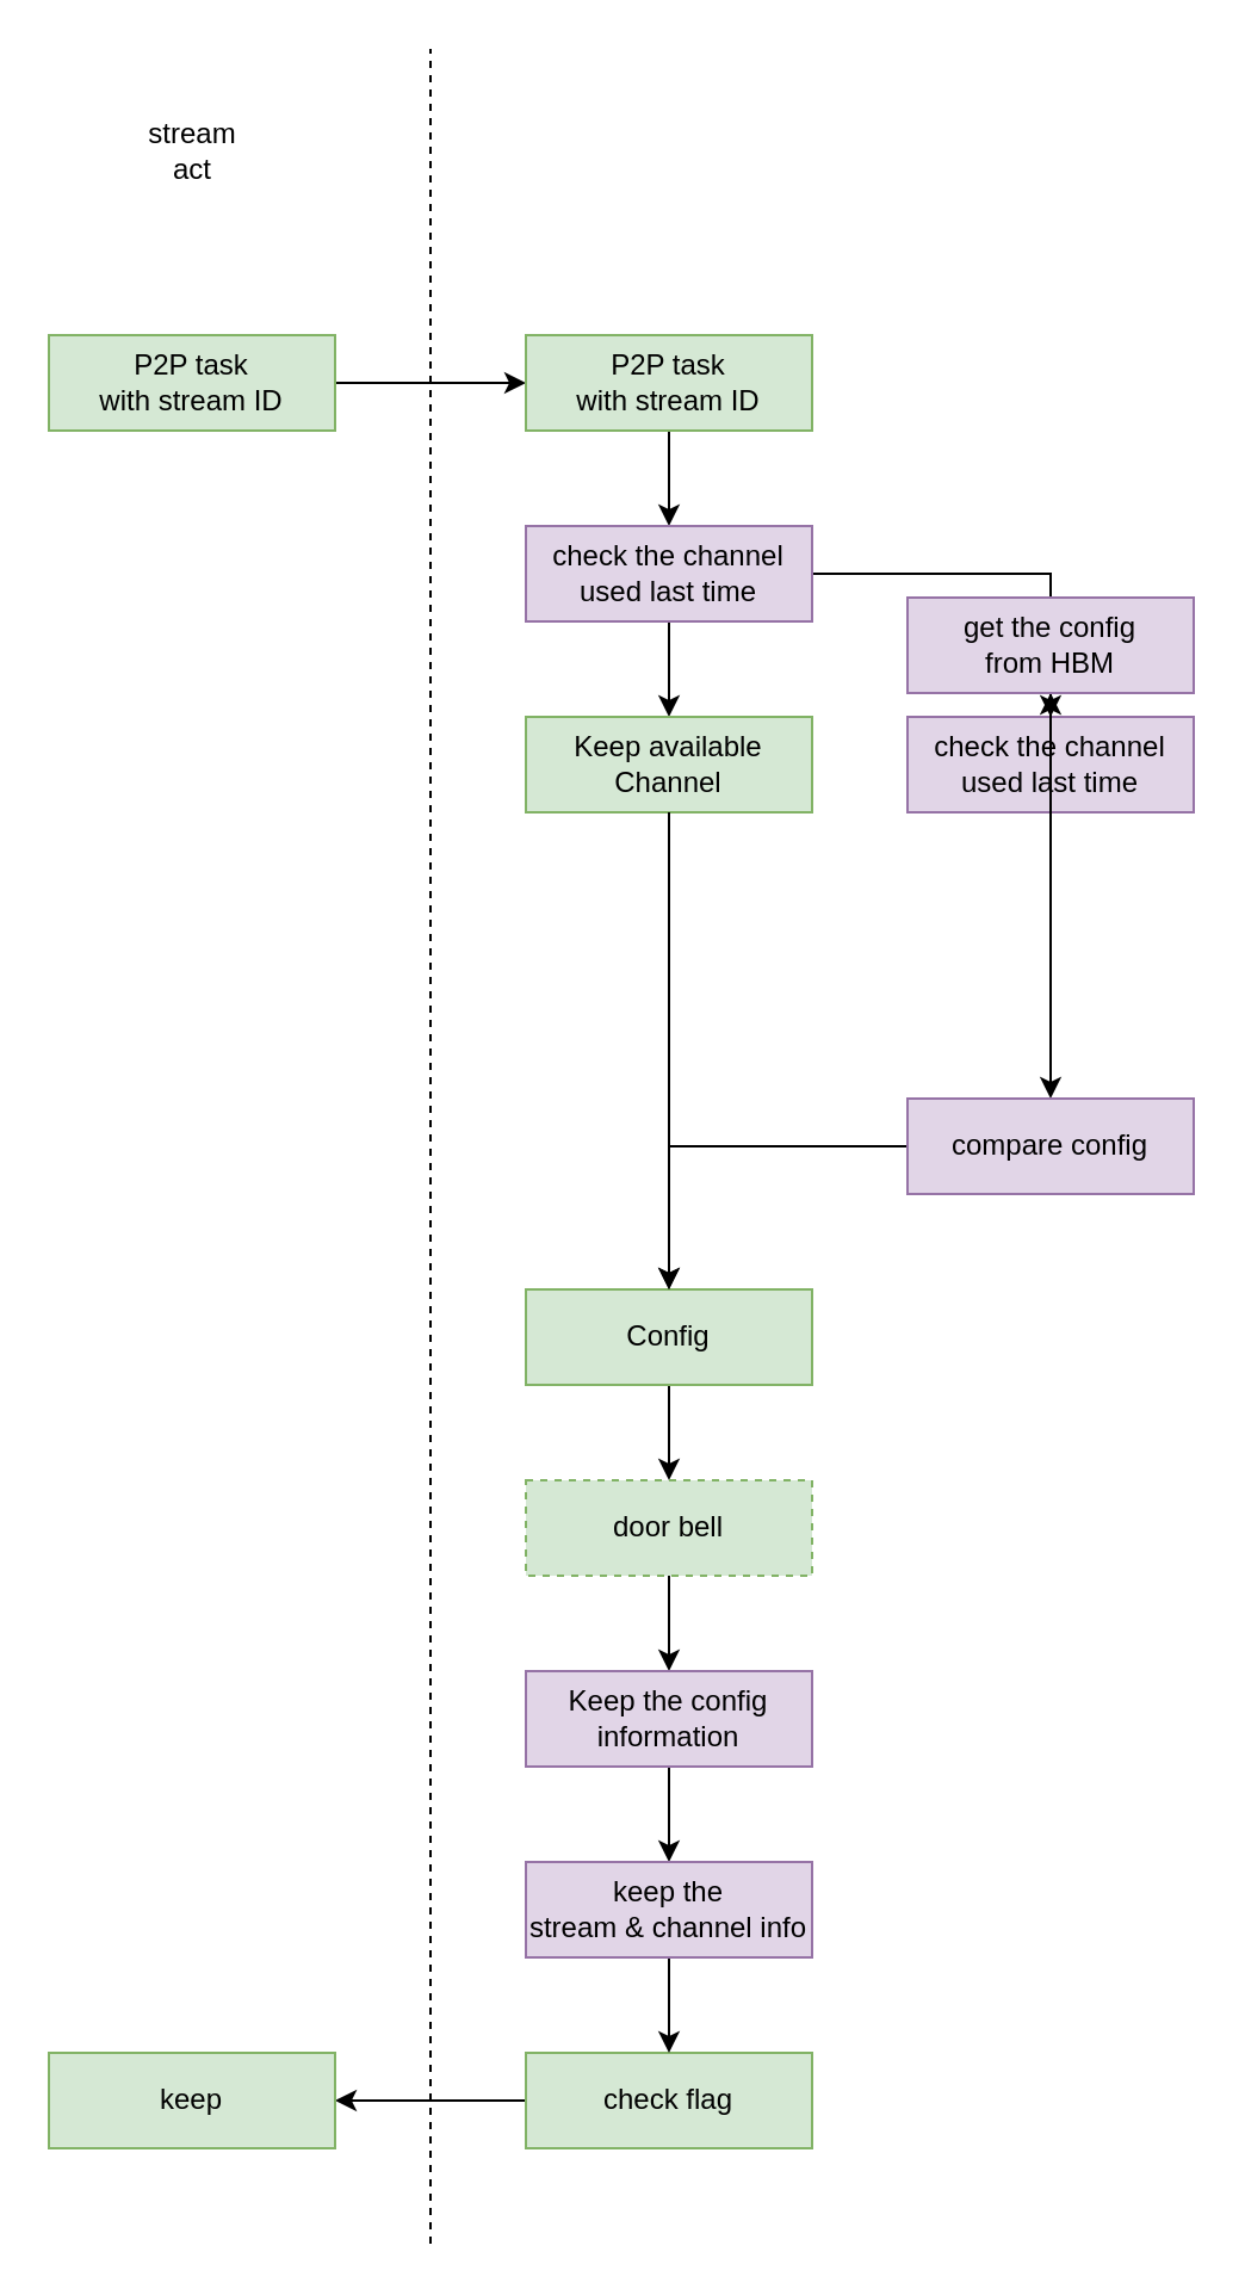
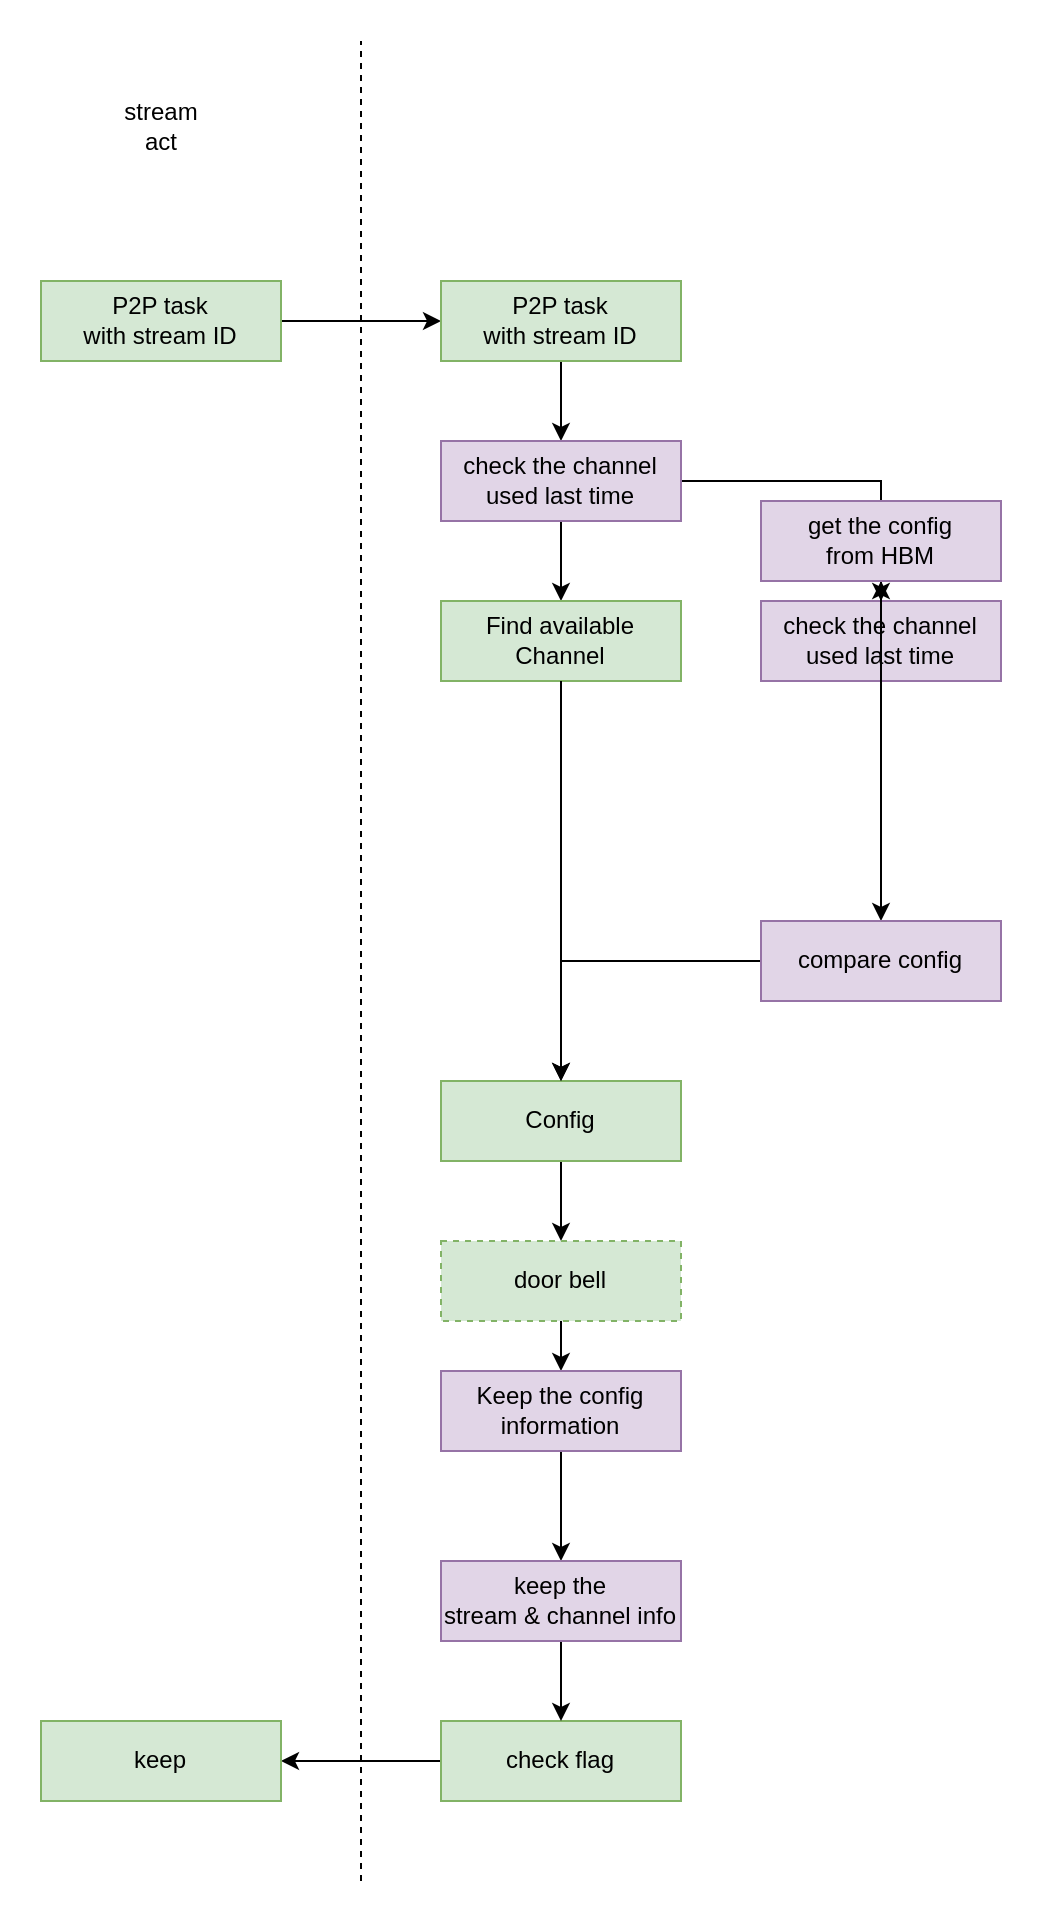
  <mxCell id="0" />
  <mxCell id="1" parent="0" />
  <mxCell id="2" value="" style="edgeStyle=orthogonalEdgeStyle;rounded=0;orthogonalLoop=1;jettySize=auto;html=1;" edge="1" parent="1" source="3" target="6"><mxGeometry relative="1" as="geometry" /></mxCell>
  <mxCell id="3" value="P2P task&lt;br&gt;with stream ID" style="rounded=0;whiteSpace=wrap;html=1;fillColor=#d5e8d4;strokeColor=#82b366;" vertex="1" parent="1"><mxGeometry x="20" y="140" width="120" height="40" as="geometry" /></mxCell>
  <mxCell id="4" value="" style="endArrow=none;dashed=1;html=1;rounded=0;" edge="1" parent="1"><mxGeometry width="50" height="50" relative="1" as="geometry"><mxPoint x="180" y="940" as="sourcePoint" /><mxPoint x="180" y="20" as="targetPoint" /></mxGeometry></mxCell>
  <mxCell id="5" value="" style="edgeStyle=orthogonalEdgeStyle;rounded=0;orthogonalLoop=1;jettySize=auto;html=1;" edge="1" parent="1" source="6" target="9"><mxGeometry relative="1" as="geometry" /></mxCell>
  <mxCell id="6" value="P2P task&lt;br&gt;with stream ID" style="rounded=0;whiteSpace=wrap;html=1;fillColor=#d5e8d4;strokeColor=#82b366;" vertex="1" parent="1"><mxGeometry x="220" y="140" width="120" height="40" as="geometry" /></mxCell>
  <mxCell id="7" value="" style="edgeStyle=orthogonalEdgeStyle;rounded=0;orthogonalLoop=1;jettySize=auto;html=1;" edge="1" parent="1" source="9" target="10"><mxGeometry relative="1" as="geometry" /></mxCell>
  <mxCell id="8" value="" style="edgeStyle=orthogonalEdgeStyle;rounded=0;orthogonalLoop=1;jettySize=auto;html=1;" edge="1" parent="1" source="9" target="12"><mxGeometry relative="1" as="geometry" /></mxCell>
  <mxCell id="9" value="check the channel&lt;br&gt;used last time" style="rounded=0;whiteSpace=wrap;html=1;fillColor=#e1d5e7;strokeColor=#9673a6;" vertex="1" parent="1"><mxGeometry x="220" y="220" width="120" height="40" as="geometry" /></mxCell>
- <mxCell id="10" value="Keep available Channel" style="rounded=0;whiteSpace=wrap;html=1;fillColor=#d5e8d4;strokeColor=#82b366;" vertex="1" parent="1"><mxGeometry x="220" y="300" width="120" height="40" as="geometry" /></mxCell>
+ <mxCell id="10" value="Find available Channel" style="rounded=0;whiteSpace=wrap;html=1;fillColor=#d5e8d4;strokeColor=#82b366;" vertex="1" parent="1"><mxGeometry x="220" y="300" width="120" height="40" as="geometry" /></mxCell>
  <mxCell id="11" value="" style="edgeStyle=orthogonalEdgeStyle;rounded=0;orthogonalLoop=1;jettySize=auto;html=1;" edge="1" parent="1" source="12" target="14"><mxGeometry relative="1" as="geometry" /></mxCell>
  <mxCell id="12" value="check the channel&lt;br&gt;used last time" style="rounded=0;whiteSpace=wrap;html=1;fillColor=#e1d5e7;strokeColor=#9673a6;" vertex="1" parent="1"><mxGeometry x="380" y="300" width="120" height="40" as="geometry" /></mxCell>
  <mxCell id="13" value="" style="edgeStyle=orthogonalEdgeStyle;rounded=0;orthogonalLoop=1;jettySize=auto;html=1;" edge="1" parent="1" source="14" target="18"><mxGeometry relative="1" as="geometry" /></mxCell>
  <mxCell id="14" value="get the config &lt;br&gt;from HBM" style="rounded=0;whiteSpace=wrap;html=1;fillColor=#e1d5e7;strokeColor=#9673a6;" vertex="1" parent="1"><mxGeometry x="380" y="250" width="120" height="40" as="geometry" /></mxCell>
  <mxCell id="15" value="" style="edgeStyle=orthogonalEdgeStyle;rounded=0;orthogonalLoop=1;jettySize=auto;html=1;" edge="1" parent="1" source="16" target="21"><mxGeometry relative="1" as="geometry" /></mxCell>
  <mxCell id="16" value="Config" style="rounded=0;whiteSpace=wrap;html=1;fillColor=#d5e8d4;strokeColor=#82b366;" vertex="1" parent="1"><mxGeometry x="220" y="540" width="120" height="40" as="geometry" /></mxCell>
  <mxCell id="17" value="" style="edgeStyle=orthogonalEdgeStyle;rounded=0;orthogonalLoop=1;jettySize=auto;html=1;" edge="1" parent="1" source="18" target="16"><mxGeometry relative="1" as="geometry" /></mxCell>
  <mxCell id="18" value="compare config" style="rounded=0;whiteSpace=wrap;html=1;fillColor=#e1d5e7;strokeColor=#9673a6;" vertex="1" parent="1"><mxGeometry x="380" y="460" width="120" height="40" as="geometry" /></mxCell>
  <mxCell id="19" value="" style="edgeStyle=orthogonalEdgeStyle;rounded=0;orthogonalLoop=1;jettySize=auto;html=1;exitX=0.5;exitY=1;exitDx=0;exitDy=0;entryX=0.5;entryY=0;entryDx=0;entryDy=0;" edge="1" parent="1" source="10" target="16"><mxGeometry relative="1" as="geometry"><mxPoint x="290" y="270" as="sourcePoint" /><mxPoint x="290" y="310" as="targetPoint" /></mxGeometry></mxCell>
  <mxCell id="20" value="" style="edgeStyle=orthogonalEdgeStyle;rounded=0;orthogonalLoop=1;jettySize=auto;html=1;" edge="1" parent="1" source="21" target="25"><mxGeometry relative="1" as="geometry" /></mxCell>
  <mxCell id="21" value="door bell" style="rounded=0;whiteSpace=wrap;html=1;fillColor=#d5e8d4;strokeColor=#82b366;dashed=1;" vertex="1" parent="1"><mxGeometry x="220" y="620" width="120" height="40" as="geometry" /></mxCell>
  <mxCell id="22" value="" style="edgeStyle=orthogonalEdgeStyle;rounded=0;orthogonalLoop=1;jettySize=auto;html=1;" edge="1" parent="1" source="23" target="29"><mxGeometry relative="1" as="geometry" /></mxCell>
  <mxCell id="23" value="check flag" style="rounded=0;whiteSpace=wrap;html=1;fillColor=#d5e8d4;strokeColor=#82b366;" vertex="1" parent="1"><mxGeometry x="220" y="860" width="120" height="40" as="geometry" /></mxCell>
  <mxCell id="24" value="" style="edgeStyle=orthogonalEdgeStyle;rounded=0;orthogonalLoop=1;jettySize=auto;html=1;" edge="1" parent="1" source="25" target="27"><mxGeometry relative="1" as="geometry" /></mxCell>
- <mxCell id="25" value="Keep the config&lt;br&gt;information" style="rounded=0;whiteSpace=wrap;html=1;fillColor=#e1d5e7;strokeColor=#9673a6;" vertex="1" parent="1"><mxGeometry x="220" y="700" width="120" height="40" as="geometry" /></mxCell>
+ <mxCell id="25" value="Keep the config&lt;br&gt;information" style="rounded=0;whiteSpace=wrap;html=1;fillColor=#e1d5e7;strokeColor=#9673a6;" vertex="1" parent="1"><mxGeometry x="220" y="685" width="120" height="40" as="geometry" /></mxCell>
  <mxCell id="26" value="" style="edgeStyle=orthogonalEdgeStyle;rounded=0;orthogonalLoop=1;jettySize=auto;html=1;" edge="1" parent="1" source="27" target="23"><mxGeometry relative="1" as="geometry" /></mxCell>
  <mxCell id="27" value="keep the &lt;br&gt;stream &amp;amp; channel info" style="rounded=0;whiteSpace=wrap;html=1;fillColor=#e1d5e7;strokeColor=#9673a6;" vertex="1" parent="1"><mxGeometry x="220" y="780" width="120" height="40" as="geometry" /></mxCell>
  <mxCell id="28" value="stream&lt;br&gt;act" style="text;html=1;align=center;verticalAlign=middle;resizable=0;points=[];autosize=1;strokeColor=none;fillColor=none;" vertex="1" parent="1"><mxGeometry x="50" y="43" width="60" height="40" as="geometry" /></mxCell>
  <mxCell id="29" value="keep" style="rounded=0;whiteSpace=wrap;html=1;fillColor=#d5e8d4;strokeColor=#82b366;" vertex="1" parent="1"><mxGeometry x="20" y="860" width="120" height="40" as="geometry" /></mxCell>
